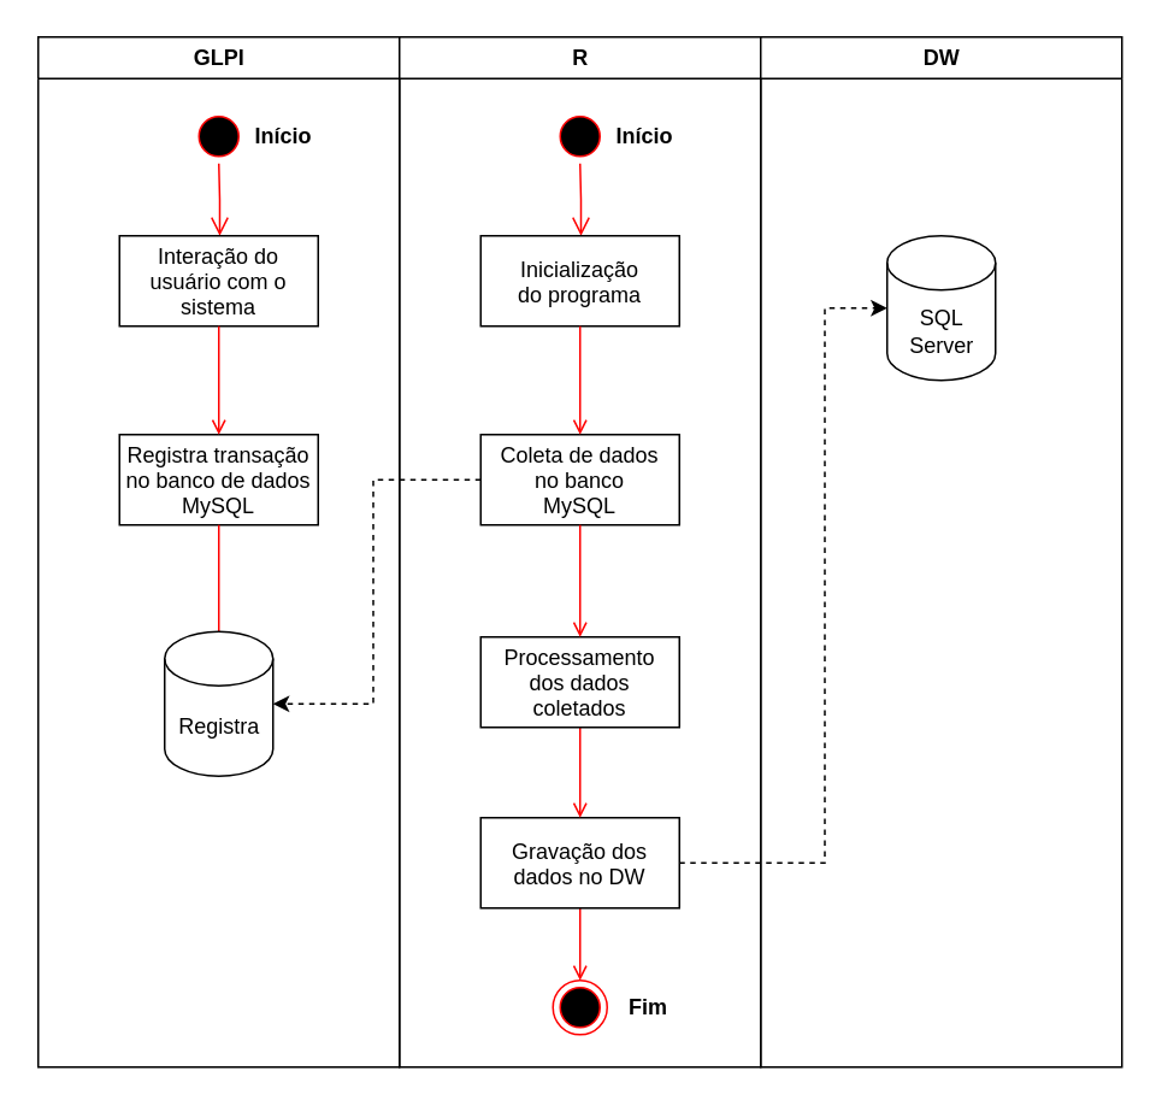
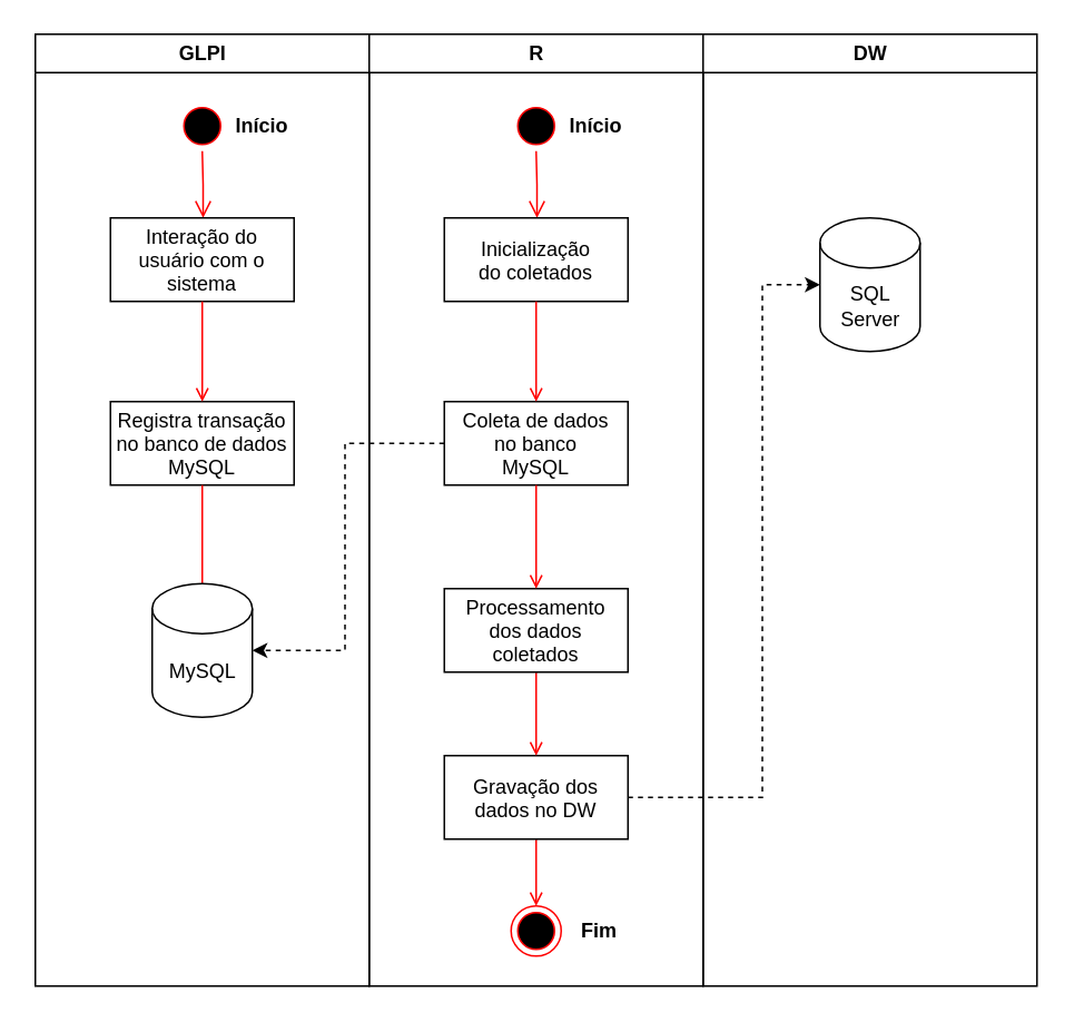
  <mxCell id="0" />
  <mxCell id="1" parent="0" />
  <mxCell id="2" value="GLPI" style="swimlane;whiteSpace=wrap" parent="1" vertex="1"><mxGeometry x="20.5" y="20" width="200" height="570" as="geometry" /></mxCell>
  <mxCell id="3" value="" style="ellipse;shape=startState;fillColor=#000000;strokeColor=#ff0000;" parent="2" vertex="1"><mxGeometry x="85" y="40" width="30" height="30" as="geometry" /></mxCell>
  <mxCell id="4" value="" style="edgeStyle=elbowEdgeStyle;elbow=horizontal;verticalAlign=bottom;endArrow=open;endSize=8;strokeColor=#FF0000;endFill=1;rounded=0" parent="2" source="3" target="5" edge="1"><mxGeometry x="100" y="40" as="geometry"><mxPoint x="115" y="110" as="targetPoint" /></mxGeometry></mxCell>
  <mxCell id="5" value="Interação do&#10;usuário com o&#10;sistema" style="" parent="2" vertex="1"><mxGeometry x="45" y="110" width="110" height="50" as="geometry" /></mxCell>
  <mxCell id="6" value="Registra transação&#10;no banco de dados&#10;MySQL" style="" parent="2" vertex="1"><mxGeometry x="45" y="220" width="110" height="50" as="geometry" /></mxCell>
  <mxCell id="7" value="" style="endArrow=open;strokeColor=#FF0000;endFill=1;rounded=0" parent="2" source="5" target="6" edge="1"><mxGeometry relative="1" as="geometry" /></mxCell>
  <mxCell id="8" value="" style="endArrow=none;strokeColor=#FF0000;endFill=1;rounded=0;entryX=0.5;entryY=0;entryDx=0;entryDy=0;entryPerimeter=0;" parent="2" source="6" target="9" edge="1"><mxGeometry relative="1" as="geometry"><mxPoint x="115" y="325" as="targetPoint" /></mxGeometry></mxCell>
- <mxCell id="9" value="Registra" style="shape=cylinder3;whiteSpace=wrap;html=1;boundedLbl=1;backgroundOutline=1;size=15;" parent="2" vertex="1"><mxGeometry x="70" y="329" width="60" height="80" as="geometry" /></mxCell>
+ <mxCell id="9" value="MySQL" style="shape=cylinder3;whiteSpace=wrap;html=1;boundedLbl=1;backgroundOutline=1;size=15;" parent="2" vertex="1"><mxGeometry x="70" y="329" width="60" height="80" as="geometry" /></mxCell>
  <mxCell id="10" value="Início" style="text;align=center;fontStyle=1;verticalAlign=middle;spacingLeft=3;spacingRight=3;strokeColor=none;rotatable=0;points=[[0,0.5],[1,0.5]];portConstraint=eastwest;html=1;" vertex="1" parent="2"><mxGeometry x="95.5" y="42" width="80" height="26" as="geometry" /></mxCell>
  <mxCell id="11" value="R" style="swimlane;whiteSpace=wrap" parent="1" vertex="1"><mxGeometry x="220.5" y="20" width="200" height="570" as="geometry" /></mxCell>
  <mxCell id="12" value="" style="ellipse;shape=startState;fillColor=#000000;strokeColor=#ff0000;" parent="11" vertex="1"><mxGeometry x="85" y="40" width="30" height="30" as="geometry" /></mxCell>
  <mxCell id="13" value="" style="edgeStyle=elbowEdgeStyle;elbow=horizontal;verticalAlign=bottom;endArrow=open;endSize=8;strokeColor=#FF0000;endFill=1;rounded=0" parent="11" source="12" target="14" edge="1"><mxGeometry x="40" y="20" as="geometry"><mxPoint x="55" y="90" as="targetPoint" /></mxGeometry></mxCell>
- <mxCell id="14" value="Inicialização&#10;do programa" style="" parent="11" vertex="1"><mxGeometry x="45" y="110" width="110" height="50" as="geometry" /></mxCell>
+ <mxCell id="14" value="Inicialização&#10;do coletados" style="" parent="11" vertex="1"><mxGeometry x="45" y="110" width="110" height="50" as="geometry" /></mxCell>
  <mxCell id="15" value="Coleta de dados&#10;no banco&#10;MySQL" style="" parent="11" vertex="1"><mxGeometry x="45" y="220" width="110" height="50" as="geometry" /></mxCell>
  <mxCell id="16" value="" style="endArrow=open;strokeColor=#FF0000;endFill=1;rounded=0" parent="11" source="14" target="15" edge="1"><mxGeometry relative="1" as="geometry" /></mxCell>
  <mxCell id="17" value="" style="edgeStyle=orthogonalEdgeStyle;rounded=0;orthogonalLoop=1;jettySize=auto;html=1;endArrow=open;strokeColor=#FF0000;endFill=1;" edge="1" parent="11" source="18" target="22"><mxGeometry relative="1" as="geometry" /></mxCell>
  <mxCell id="18" value="Gravação dos&#10;dados no DW" style="" parent="11" vertex="1"><mxGeometry x="45" y="432" width="110" height="50" as="geometry" /></mxCell>
  <mxCell id="19" style="edgeStyle=orthogonalEdgeStyle;rounded=0;orthogonalLoop=1;jettySize=auto;html=1;exitX=0.5;exitY=1;exitDx=0;exitDy=0;entryX=0.5;entryY=0;entryDx=0;entryDy=0;endArrow=open;strokeColor=#FF0000;endFill=1;" parent="11" source="20" target="18" edge="1"><mxGeometry relative="1" as="geometry" /></mxCell>
  <mxCell id="20" value="Processamento&#10;dos dados&#10;coletados" style="" parent="11" vertex="1"><mxGeometry x="45" y="332" width="110" height="50" as="geometry" /></mxCell>
  <mxCell id="21" value="" style="endArrow=open;strokeColor=#FF0000;endFill=1;rounded=0;exitX=0.5;exitY=1;exitDx=0;exitDy=0;entryX=0.5;entryY=0;entryDx=0;entryDy=0;" parent="11" source="15" target="20" edge="1"><mxGeometry relative="1" as="geometry"><mxPoint x="-40" y="409" as="sourcePoint" /><mxPoint x="-40" y="412" as="targetPoint" /></mxGeometry></mxCell>
  <mxCell id="22" value="" style="ellipse;html=1;shape=endState;fillColor=#000000;strokeColor=#ff0000;" vertex="1" parent="11"><mxGeometry x="85" y="522" width="30" height="30" as="geometry" /></mxCell>
  <mxCell id="23" value="Início" style="text;align=center;fontStyle=1;verticalAlign=middle;spacingLeft=3;spacingRight=3;strokeColor=none;rotatable=0;points=[[0,0.5],[1,0.5]];portConstraint=eastwest;html=1;" vertex="1" parent="11"><mxGeometry x="95.5" y="42" width="80" height="26" as="geometry" /></mxCell>
  <mxCell id="24" value="Fim" style="text;align=center;fontStyle=1;verticalAlign=middle;spacingLeft=3;spacingRight=3;strokeColor=none;rotatable=0;points=[[0,0.5],[1,0.5]];portConstraint=eastwest;html=1;" vertex="1" parent="11"><mxGeometry x="105.5" y="524" width="64.5" height="26" as="geometry" /></mxCell>
  <mxCell id="25" value="DW" style="swimlane;whiteSpace=wrap" parent="1" vertex="1"><mxGeometry x="420.5" y="20" width="200" height="570" as="geometry" /></mxCell>
  <mxCell id="26" value="SQL Server" style="shape=cylinder3;whiteSpace=wrap;html=1;boundedLbl=1;backgroundOutline=1;size=15;" parent="25" vertex="1"><mxGeometry x="70" y="110" width="60" height="80" as="geometry" /></mxCell>
  <mxCell id="27" value="" style="endArrow=classic;strokeColor=default;endFill=1;rounded=0;entryX=1;entryY=0.5;entryDx=0;entryDy=0;entryPerimeter=0;dashed=1;strokeWidth=1;" parent="1" source="15" target="9" edge="1"><mxGeometry relative="1" as="geometry"><Array as="points"><mxPoint x="206" y="265" /><mxPoint x="206" y="332" /><mxPoint x="206" y="389" /></Array></mxGeometry></mxCell>
  <mxCell id="28" style="edgeStyle=orthogonalEdgeStyle;rounded=0;orthogonalLoop=1;jettySize=auto;html=1;entryX=0;entryY=0.5;entryDx=0;entryDy=0;entryPerimeter=0;endArrow=classic;strokeColor=default;endFill=1;dashed=1;" parent="1" source="18" target="26" edge="1"><mxGeometry relative="1" as="geometry"><Array as="points"><mxPoint x="456" y="477" /><mxPoint x="456" y="170" /></Array></mxGeometry></mxCell>
